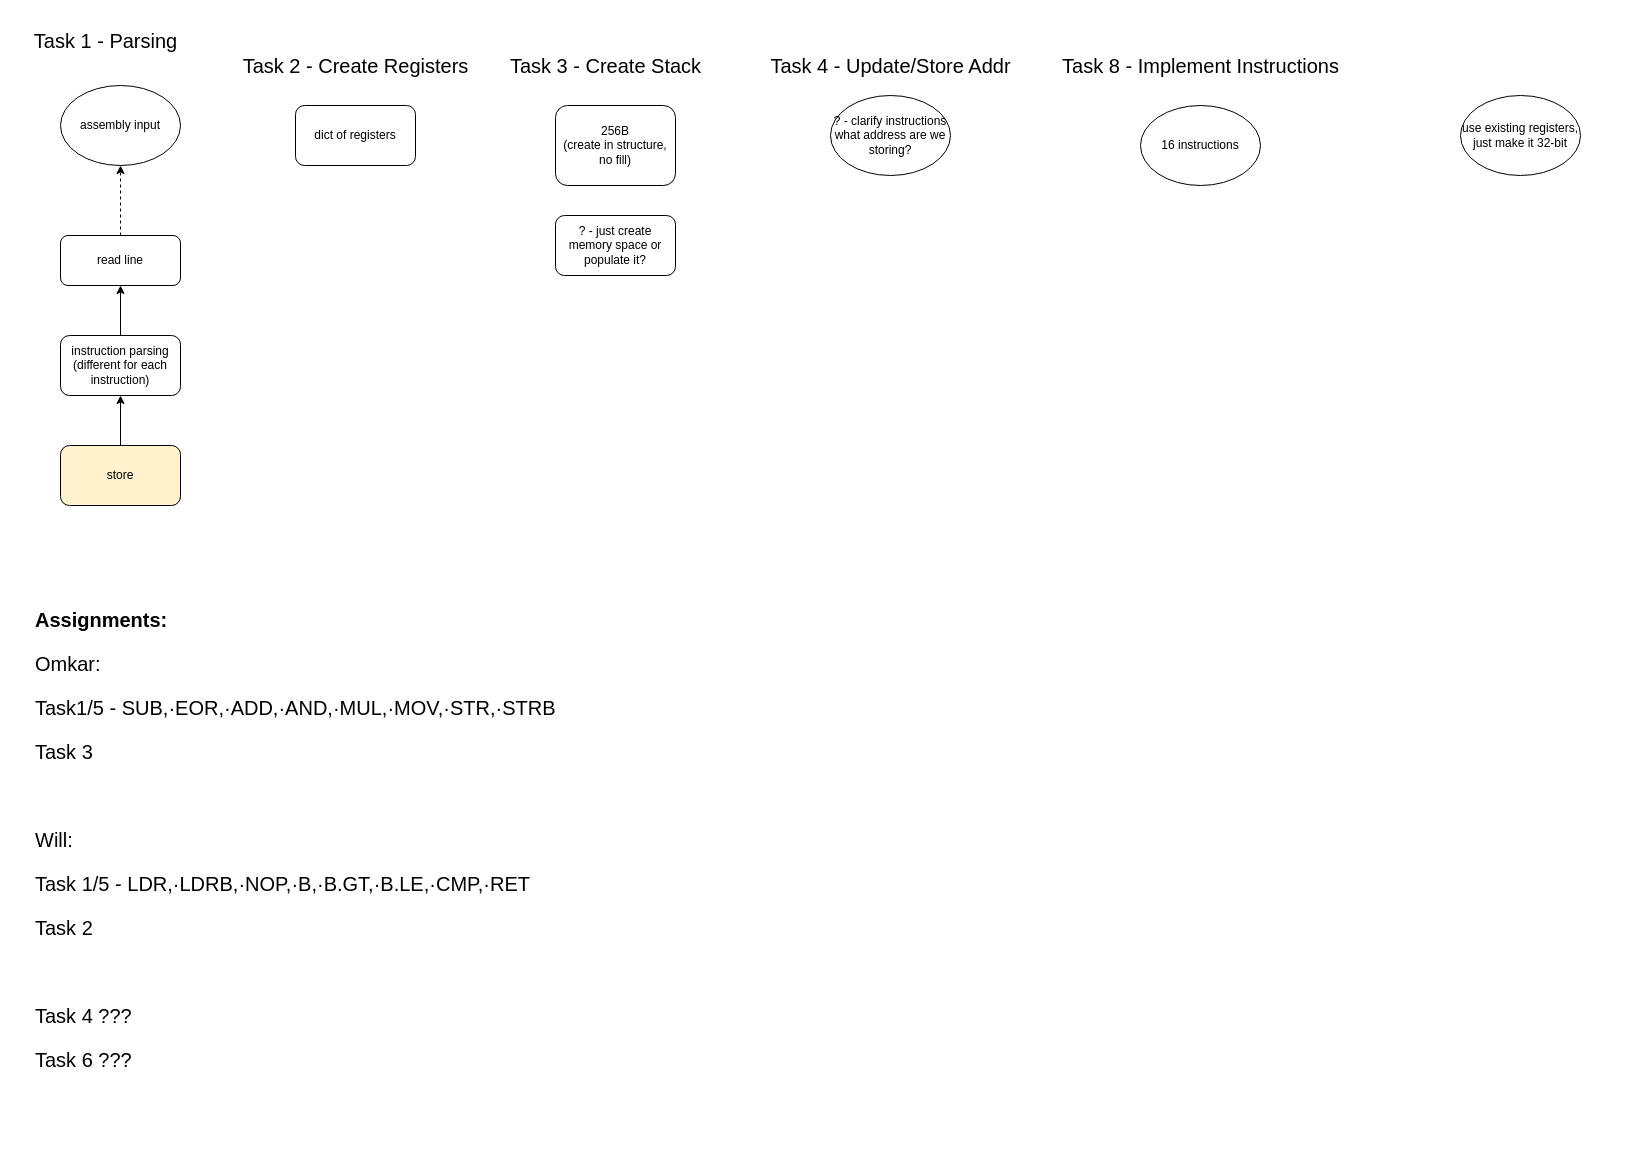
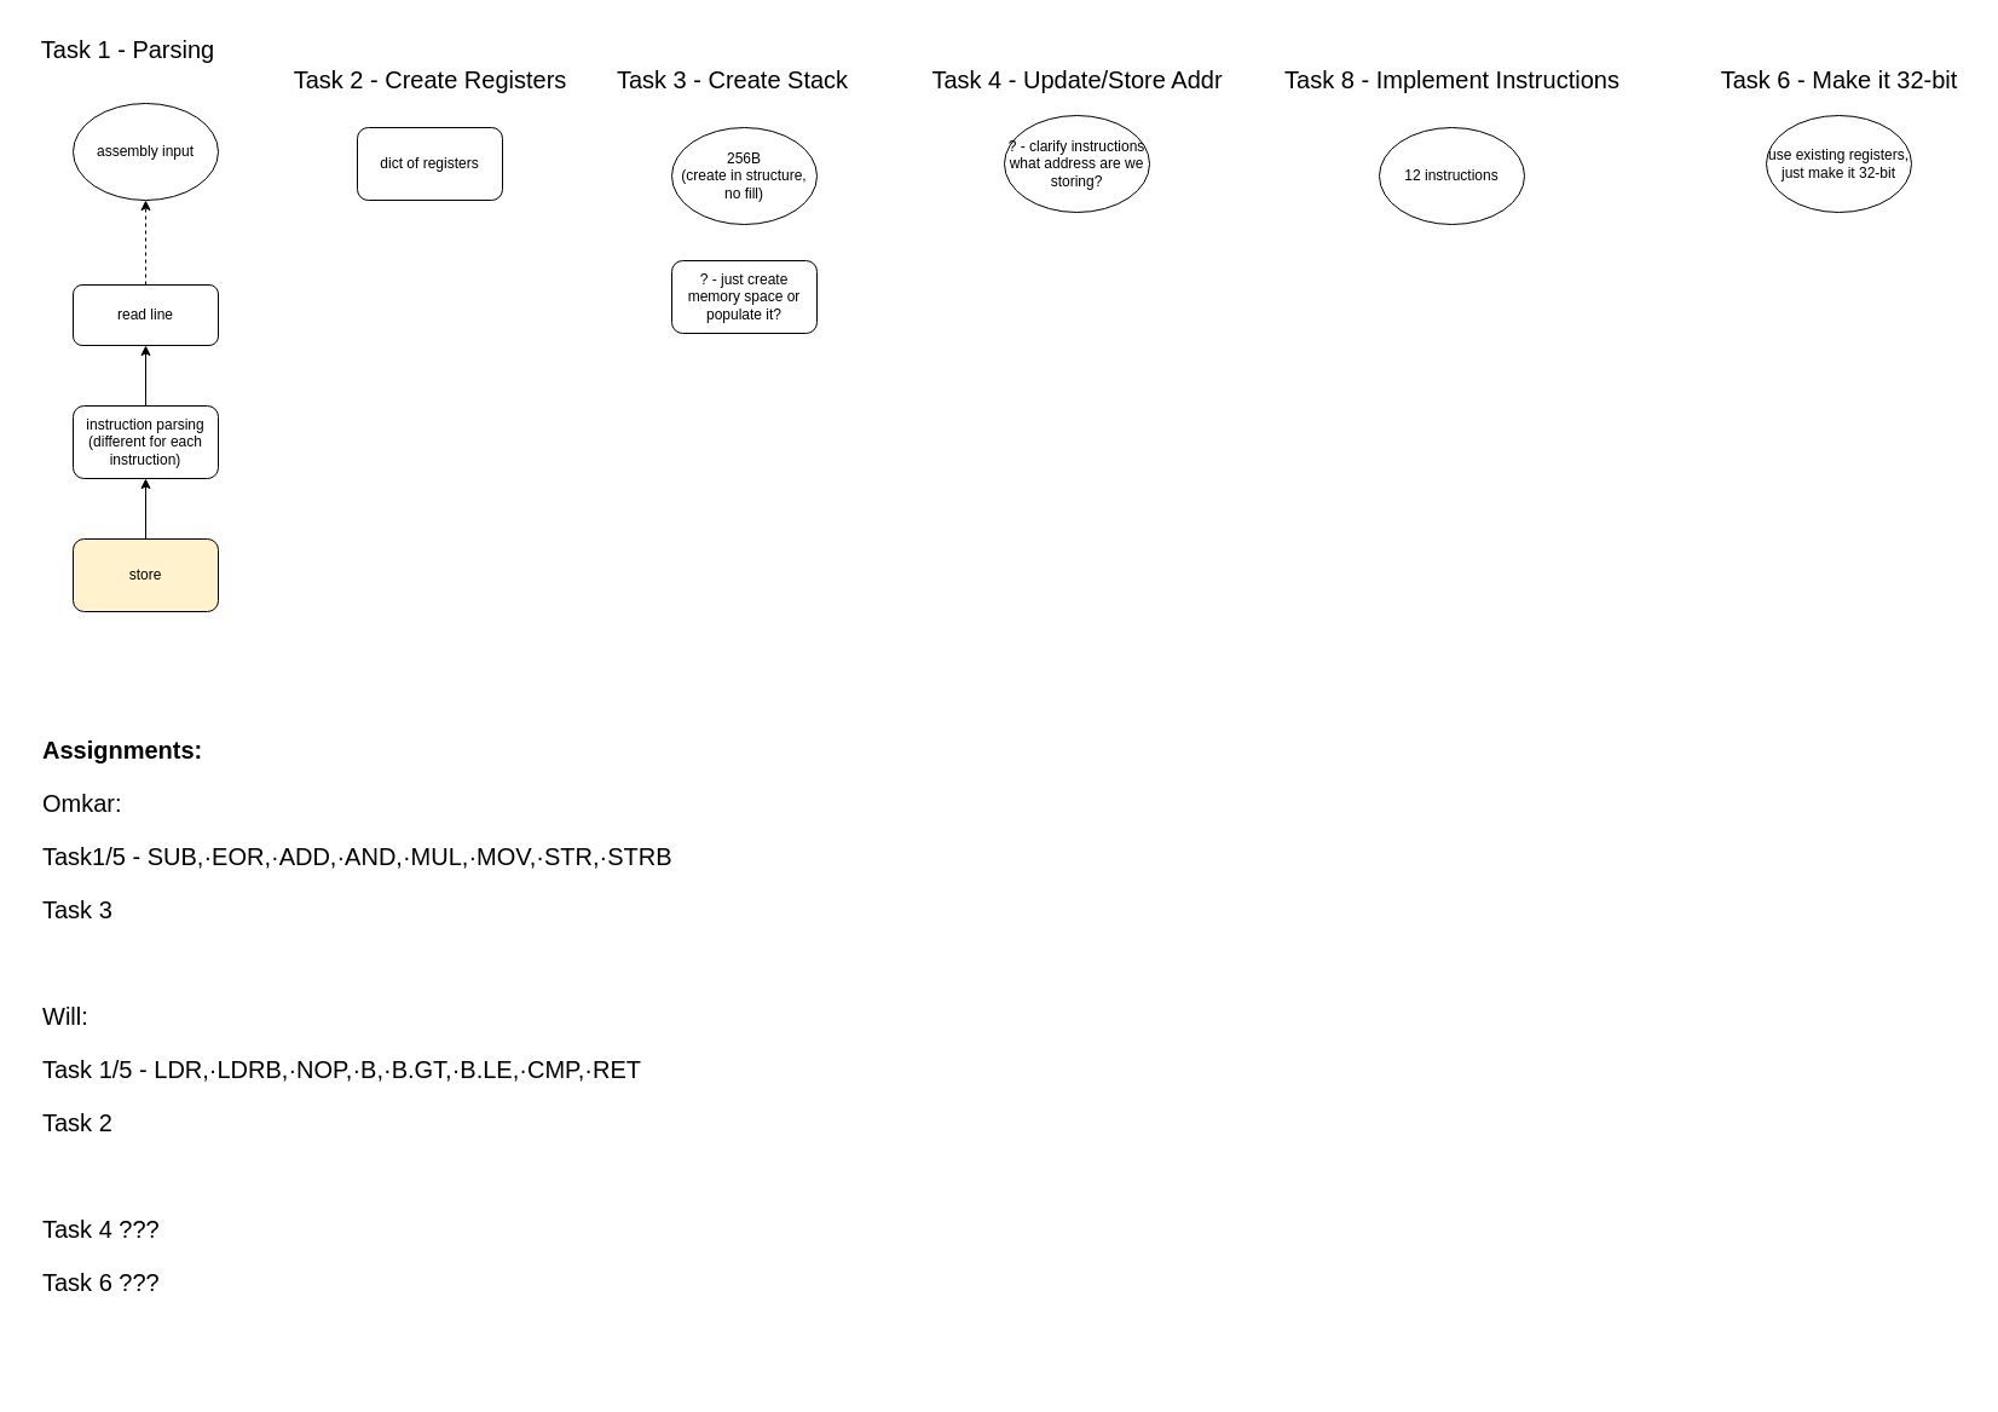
  <mxCell id="0" />
  <mxCell id="1" parent="0" />
  <mxCell id="2" style="edgeStyle=orthogonalEdgeStyle;rounded=0;orthogonalLoop=1;jettySize=auto;html=1;dashed=1;" edge="1" parent="1" source="3" target="4"><mxGeometry relative="1" as="geometry" /></mxCell>
  <mxCell id="3" value="read line" style="rounded=1;whiteSpace=wrap;html=1;" vertex="1" parent="1"><mxGeometry x="60" y="235" width="120" height="50" as="geometry" /></mxCell>
  <mxCell id="4" value="assembly input" style="ellipse;whiteSpace=wrap;html=1;" vertex="1" parent="1"><mxGeometry x="60" y="85" width="120" height="80" as="geometry" /></mxCell>
  <mxCell id="5" style="edgeStyle=orthogonalEdgeStyle;rounded=0;orthogonalLoop=1;jettySize=auto;html=1;exitX=0.5;exitY=0;exitDx=0;exitDy=0;entryX=0.5;entryY=1;entryDx=0;entryDy=0;" edge="1" parent="1" source="6" target="3"><mxGeometry relative="1" as="geometry" /></mxCell>
  <mxCell id="6" value="instruction parsing &lt;br&gt;(different for each instruction)" style="rounded=1;whiteSpace=wrap;html=1;" vertex="1" parent="1"><mxGeometry x="60" y="335" width="120" height="60" as="geometry" /></mxCell>
  <mxCell id="7" style="edgeStyle=orthogonalEdgeStyle;rounded=0;orthogonalLoop=1;jettySize=auto;html=1;exitX=0.5;exitY=0;exitDx=0;exitDy=0;entryX=0.5;entryY=1;entryDx=0;entryDy=0;" edge="1" parent="1" source="8" target="6"><mxGeometry relative="1" as="geometry" /></mxCell>
  <mxCell id="8" value="store" style="rounded=1;whiteSpace=wrap;html=1;fillColor=#fff2cc;" vertex="1" parent="1"><mxGeometry x="60" y="445" width="120" height="60" as="geometry" /></mxCell>
  <mxCell id="9" value="&lt;div style=&quot;font-size: 20px;&quot;&gt;Task 1 - Parsing&lt;/div&gt;" style="text;html=1;align=center;verticalAlign=middle;resizable=0;points=[];autosize=1;strokeColor=none;fillColor=none;fontSize=20;" vertex="1" parent="1"><mxGeometry x="20" y="20" width="170" height="40" as="geometry" /></mxCell>
  <mxCell id="10" value="&lt;div style=&quot;font-size: 20px;&quot;&gt;Task 2 - Create Registers&lt;br&gt;&lt;/div&gt;" style="text;html=1;align=center;verticalAlign=middle;resizable=0;points=[];autosize=1;strokeColor=none;fillColor=none;fontSize=20;" vertex="1" parent="1"><mxGeometry x="230" y="45" width="250" height="40" as="geometry" /></mxCell>
  <mxCell id="11" value="dict of registers" style="rounded=1;whiteSpace=wrap;html=1;" vertex="1" parent="1"><mxGeometry x="295" y="105" width="120" height="60" as="geometry" /></mxCell>
  <mxCell id="12" value="&lt;div style=&quot;font-size: 20px;&quot;&gt;Task 3 - Create Stack&lt;br&gt;&lt;/div&gt;" style="text;html=1;align=center;verticalAlign=middle;resizable=0;points=[];autosize=1;strokeColor=none;fillColor=none;fontSize=20;" vertex="1" parent="1"><mxGeometry x="500" y="45" width="210" height="40" as="geometry" /></mxCell>
- <mxCell id="13" value="256B&lt;br&gt;(create in structure, no fill)" style="whiteSpace=wrap;html=1;rounded=1;" vertex="1" parent="1"><mxGeometry x="555" y="105" width="120" height="80" as="geometry" /></mxCell>
+ <mxCell id="13" value="256B&lt;br&gt;(create in structure, no fill)" style="ellipse;whiteSpace=wrap;html=1;" vertex="1" parent="1"><mxGeometry x="555" y="105" width="120" height="80" as="geometry" /></mxCell>
  <mxCell id="14" value="&lt;div&gt;? - just create memory space or populate it?&lt;/div&gt;" style="rounded=1;whiteSpace=wrap;html=1;" vertex="1" parent="1"><mxGeometry x="555" y="215" width="120" height="60" as="geometry" /></mxCell>
  <mxCell id="15" value="&lt;div style=&quot;font-size: 20px;&quot;&gt;Task 4 - Update/Store Addr&lt;br&gt;&lt;/div&gt;" style="text;html=1;align=center;verticalAlign=middle;resizable=0;points=[];autosize=1;strokeColor=none;fillColor=none;fontSize=20;" vertex="1" parent="1"><mxGeometry x="760" y="45" width="260" height="40" as="geometry" /></mxCell>
  <mxCell id="16" value="? - clarify instructions&lt;br&gt;what address are we storing?" style="ellipse;whiteSpace=wrap;html=1;" vertex="1" parent="1"><mxGeometry x="830" y="95" width="120" height="80" as="geometry" /></mxCell>
  <mxCell id="17" value="&lt;div style=&quot;font-size: 20px;&quot;&gt;Task 8 - Implement Instructions&lt;br&gt;&lt;/div&gt;" style="text;html=1;align=center;verticalAlign=middle;resizable=0;points=[];autosize=1;strokeColor=none;fillColor=none;fontSize=20;" vertex="1" parent="1"><mxGeometry x="1050" y="45" width="300" height="40" as="geometry" /></mxCell>
- <mxCell id="18" value="16 instructions" style="ellipse;whiteSpace=wrap;html=1;" vertex="1" parent="1"><mxGeometry x="1140" y="105" width="120" height="80" as="geometry" /></mxCell>
+ <mxCell id="18" value="12 instructions" style="ellipse;whiteSpace=wrap;html=1;" vertex="1" parent="1"><mxGeometry x="1140" y="105" width="120" height="80" as="geometry" /></mxCell>
+ <mxCell id="19" value="&lt;div style=&quot;font-size: 20px;&quot;&gt;Task 6 - Make it 32-bit&lt;br&gt;&lt;/div&gt;" style="text;html=1;align=center;verticalAlign=middle;resizable=0;points=[];autosize=1;strokeColor=none;fillColor=none;fontSize=20;" vertex="1" parent="1"><mxGeometry x="1410" y="45" width="220" height="40" as="geometry" /></mxCell>
  <mxCell id="20" value="&lt;div&gt;use existing registers, just make it 32-bit&lt;/div&gt;" style="ellipse;whiteSpace=wrap;html=1;" vertex="1" parent="1"><mxGeometry x="1460" y="95" width="120" height="80" as="geometry" /></mxCell>
  <mxCell id="21" value="&lt;h1 style=&quot;font-size: 20px;&quot;&gt;&lt;font style=&quot;font-size: 20px;&quot;&gt;Assignments:&lt;/font&gt;&lt;/h1&gt;&lt;p style=&quot;font-size: 20px;&quot;&gt;&lt;font style=&quot;font-size: 20px;&quot;&gt;Omkar:&lt;/font&gt;&lt;/p&gt;&lt;p style=&quot;font-size: 20px;&quot;&gt;&lt;font style=&quot;font-size: 20px;&quot;&gt;Task1/5 - SUB,&lt;span&gt;&lt;span&gt;·&lt;/span&gt;&lt;/span&gt;EOR,&lt;span&gt;&lt;span&gt;·&lt;/span&gt;&lt;/span&gt;ADD,&lt;span&gt;&lt;span&gt;·&lt;/span&gt;&lt;/span&gt;AND,&lt;span&gt;&lt;span&gt;·&lt;/span&gt;&lt;/span&gt;MUL,&lt;span&gt;&lt;span&gt;·&lt;/span&gt;&lt;/span&gt;MOV,&lt;span&gt;&lt;span&gt;·&lt;/span&gt;&lt;/span&gt;STR,&lt;span&gt;&lt;span&gt;·&lt;/span&gt;&lt;/span&gt;STRB&lt;/font&gt;&lt;/p&gt;&lt;p style=&quot;font-size: 20px;&quot;&gt;&lt;font style=&quot;font-size: 20px;&quot;&gt;Task 3&lt;br&gt;&lt;/font&gt;&lt;/p&gt;&lt;p style=&quot;font-size: 20px;&quot;&gt;&lt;font style=&quot;font-size: 20px;&quot;&gt;&lt;br&gt;&lt;/font&gt;&lt;/p&gt;&lt;p style=&quot;font-size: 20px;&quot;&gt;&lt;font style=&quot;font-size: 20px;&quot;&gt;Will:&lt;/font&gt;&lt;/p&gt;&lt;p style=&quot;font-size: 20px;&quot;&gt;&lt;font style=&quot;font-size: 20px;&quot;&gt;Task 1/5 - LDR,&lt;span&gt;&lt;span&gt;·&lt;/span&gt;&lt;/span&gt;LDRB,&lt;span&gt;&lt;span&gt;·&lt;/span&gt;&lt;/span&gt;NOP,&lt;span&gt;&lt;span&gt;·&lt;/span&gt;&lt;/span&gt;B,&lt;span&gt;&lt;span&gt;·&lt;/span&gt;&lt;/span&gt;B.GT,&lt;span&gt;&lt;span&gt;·&lt;/span&gt;&lt;/span&gt;B.LE,&lt;span&gt;&lt;span&gt;·&lt;/span&gt;&lt;/span&gt;CMP,&lt;span&gt;&lt;span&gt;·&lt;/span&gt;&lt;/span&gt;RET&lt;/font&gt;&lt;/p&gt;&lt;p style=&quot;font-size: 20px;&quot;&gt;&lt;font style=&quot;font-size: 20px;&quot;&gt;Task 2&lt;/font&gt;&lt;/p&gt;&lt;p style=&quot;font-size: 20px;&quot;&gt;&lt;font style=&quot;font-size: 20px;&quot;&gt;&lt;br&gt;&lt;/font&gt;&lt;/p&gt;&lt;p style=&quot;font-size: 20px;&quot;&gt;&lt;font style=&quot;font-size: 20px;&quot;&gt;Task 4 ???&lt;/font&gt;&lt;/p&gt;&lt;p style=&quot;font-size: 20px;&quot;&gt;&lt;font style=&quot;font-size: 20px;&quot;&gt;Task 6 ???&lt;font style=&quot;font-size: 20px;&quot;&gt;&lt;br&gt;&lt;/font&gt;&lt;/font&gt;&lt;/p&gt;" style="text;html=1;strokeColor=none;fillColor=none;spacing=5;spacingTop=-20;whiteSpace=wrap;overflow=hidden;rounded=0;" vertex="1" parent="1"><mxGeometry x="30" y="605" width="590" height="540" as="geometry" /></mxCell>
